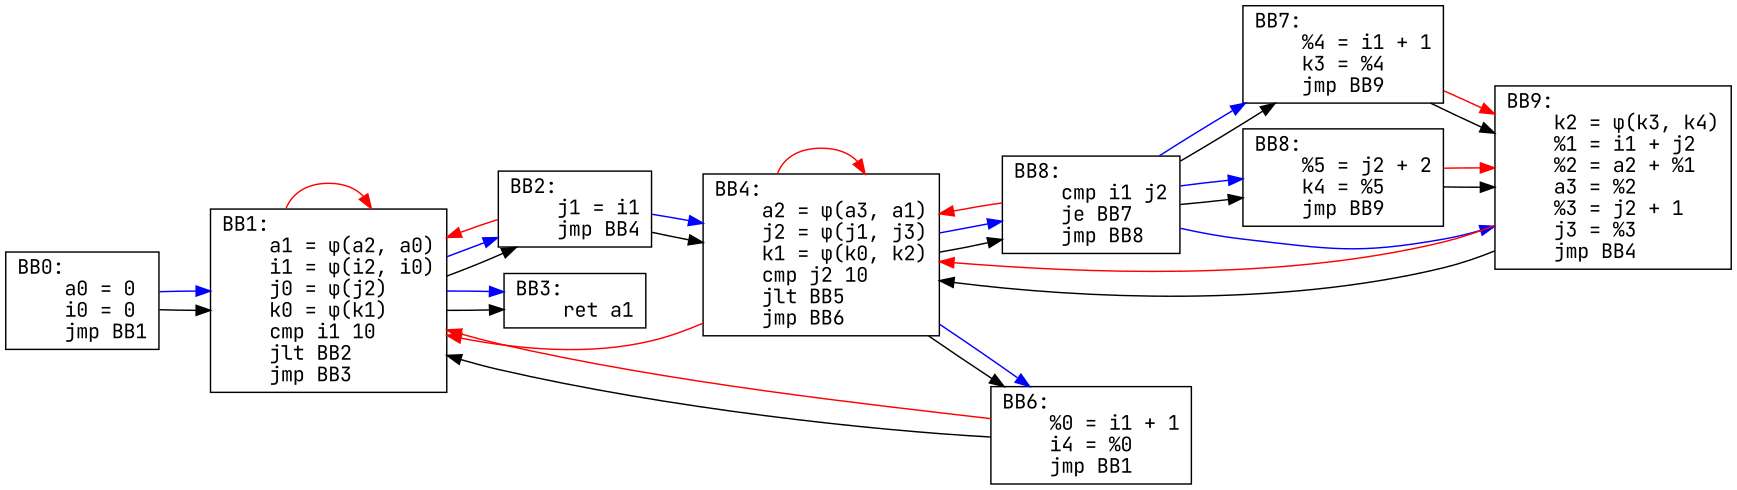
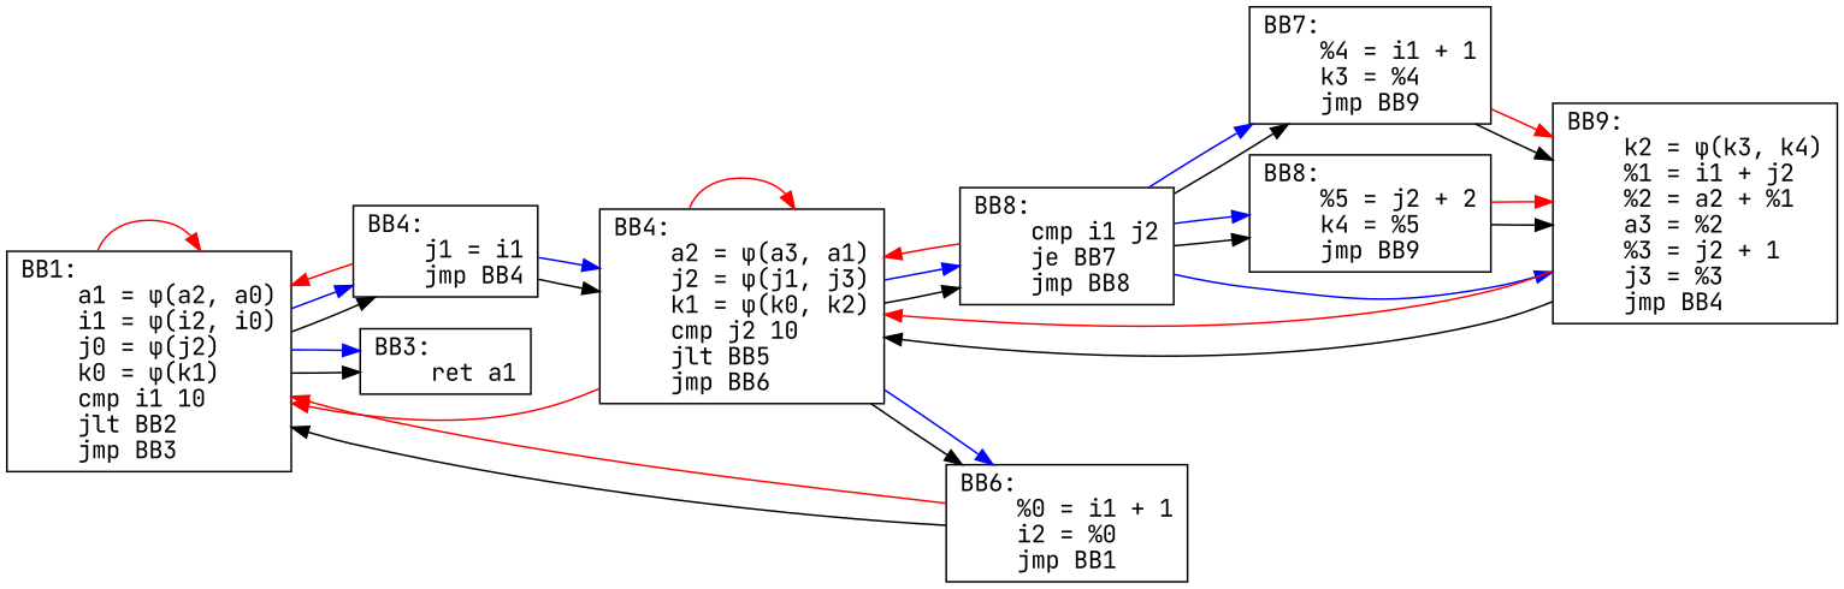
  digraph {
    fontname="JetBrains Mono"
    rankdir=LR
    node [fontname="JetBrains Mono" shape=box]
    edge [fontname="JetBrains Mono"]
-   n1 [label="BB0:\l    a0 = 0\l    i0 = 0\l    jmp BB1\l"]
    n2 [label="BB1:\l    a1 = φ(a2, a0)\l    i1 = φ(i2, i0)\l    j0 = φ(j2)\l    k0 = φ(k1)\l    cmp i1 10\l    jlt BB2\l    jmp BB3\l"]
-   n3 [label="BB2:\l    j1 = i1\l    jmp BB4\l"]
+   n3 [label="BB4:\l    j1 = i1\l    jmp BB4\l"]
    n4 [label="BB3:\l    ret a1\l"]
    n5 [label="BB4:\l    a2 = φ(a3, a1)\l    j2 = φ(j1, j3)\l    k1 = φ(k0, k2)\l    cmp j2 10\l    jlt BB5\l    jmp BB6\l"]
    n6 [label="BB8:\l    cmp i1 j2\l    je BB7\l    jmp BB8\l"]
-   n7 [label="BB6:\l    %0 = i1 + 1\l    i4 = %0\l    jmp BB1\l"]
+   n7 [label="BB6:\l    %0 = i1 + 1\l    i2 = %0\l    jmp BB1\l"]
    n8 [label="BB7:\l    %4 = i1 + 1\l    k3 = %4\l    jmp BB9\l"]
    n9 [label="BB8:\l    %5 = j2 + 2\l    k4 = %5\l    jmp BB9\l"]
    n10 [label="BB9:\l    k2 = φ(k3, k4)\l    %1 = i1 + j2\l    %2 = a2 + %1\l    a3 = %2\l    %3 = j2 + 1\l    j3 = %3\l    jmp BB4\l"]
-   n1 -> n2
-   n1 -> n2 [color=blue]
    n2 -> n2 [color=red]
    n2 -> n3
    n2 -> n3 [color=blue]
    n2 -> n4
    n2 -> n4 [color=blue]
    n3 -> n2 [color=red]
    n3 -> n5
    n3 -> n5 [color=blue]
    n5 -> n2 [color=red]
    n5 -> n5 [color=red]
    n5 -> n6
    n5 -> n6 [color=blue]
    n5 -> n7
    n5 -> n7 [color=blue]
    n6 -> n5 [color=red]
    n6 -> n8
    n6 -> n8 [color=blue]
    n6 -> n9
    n6 -> n9 [color=blue]
    n6 -> n10 [color=blue]
    n7 -> n2
    n7 -> n2 [color=red]
    n8 -> n10
    n8 -> n10 [color=red]
    n9 -> n10
    n9 -> n10 [color=red]
    n10 -> n5
    n10 -> n5 [color=red]
  }
